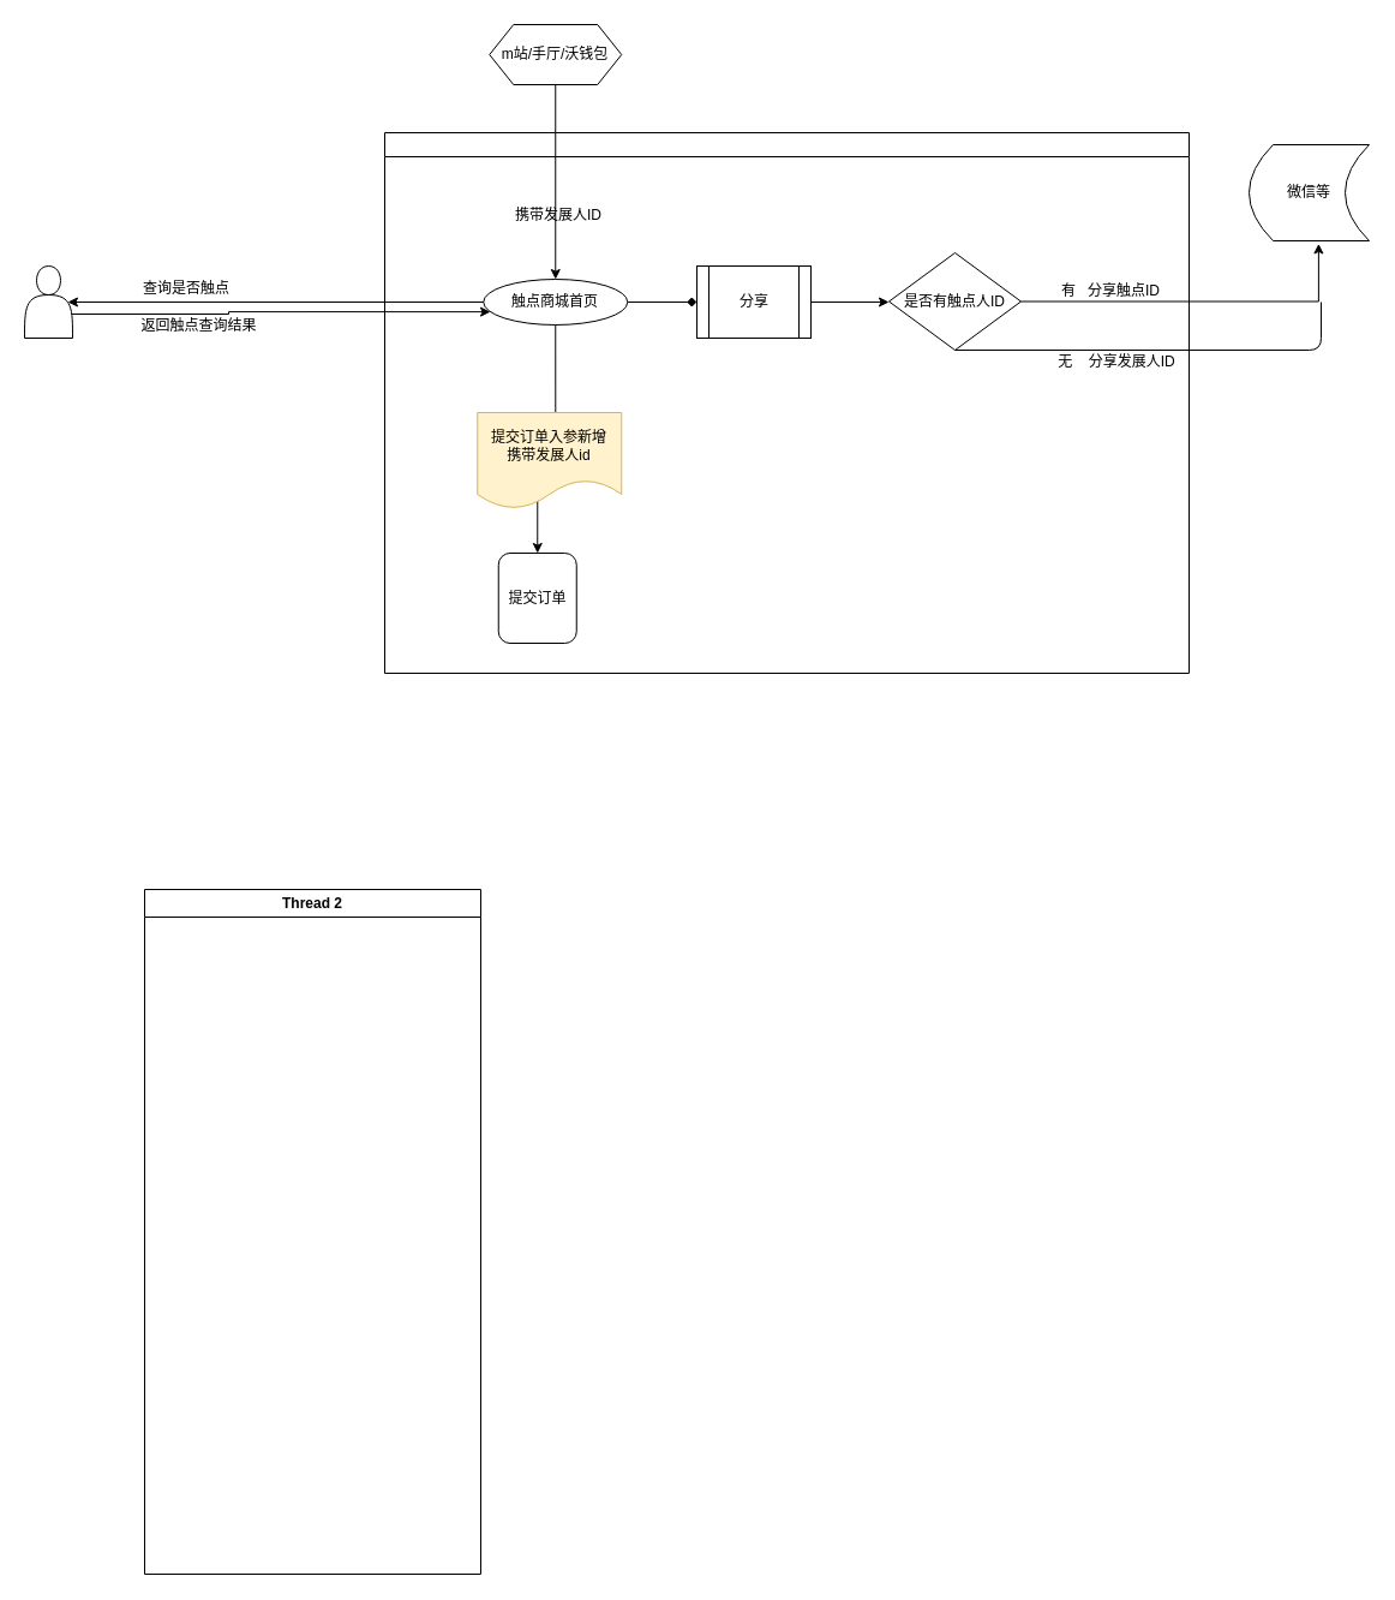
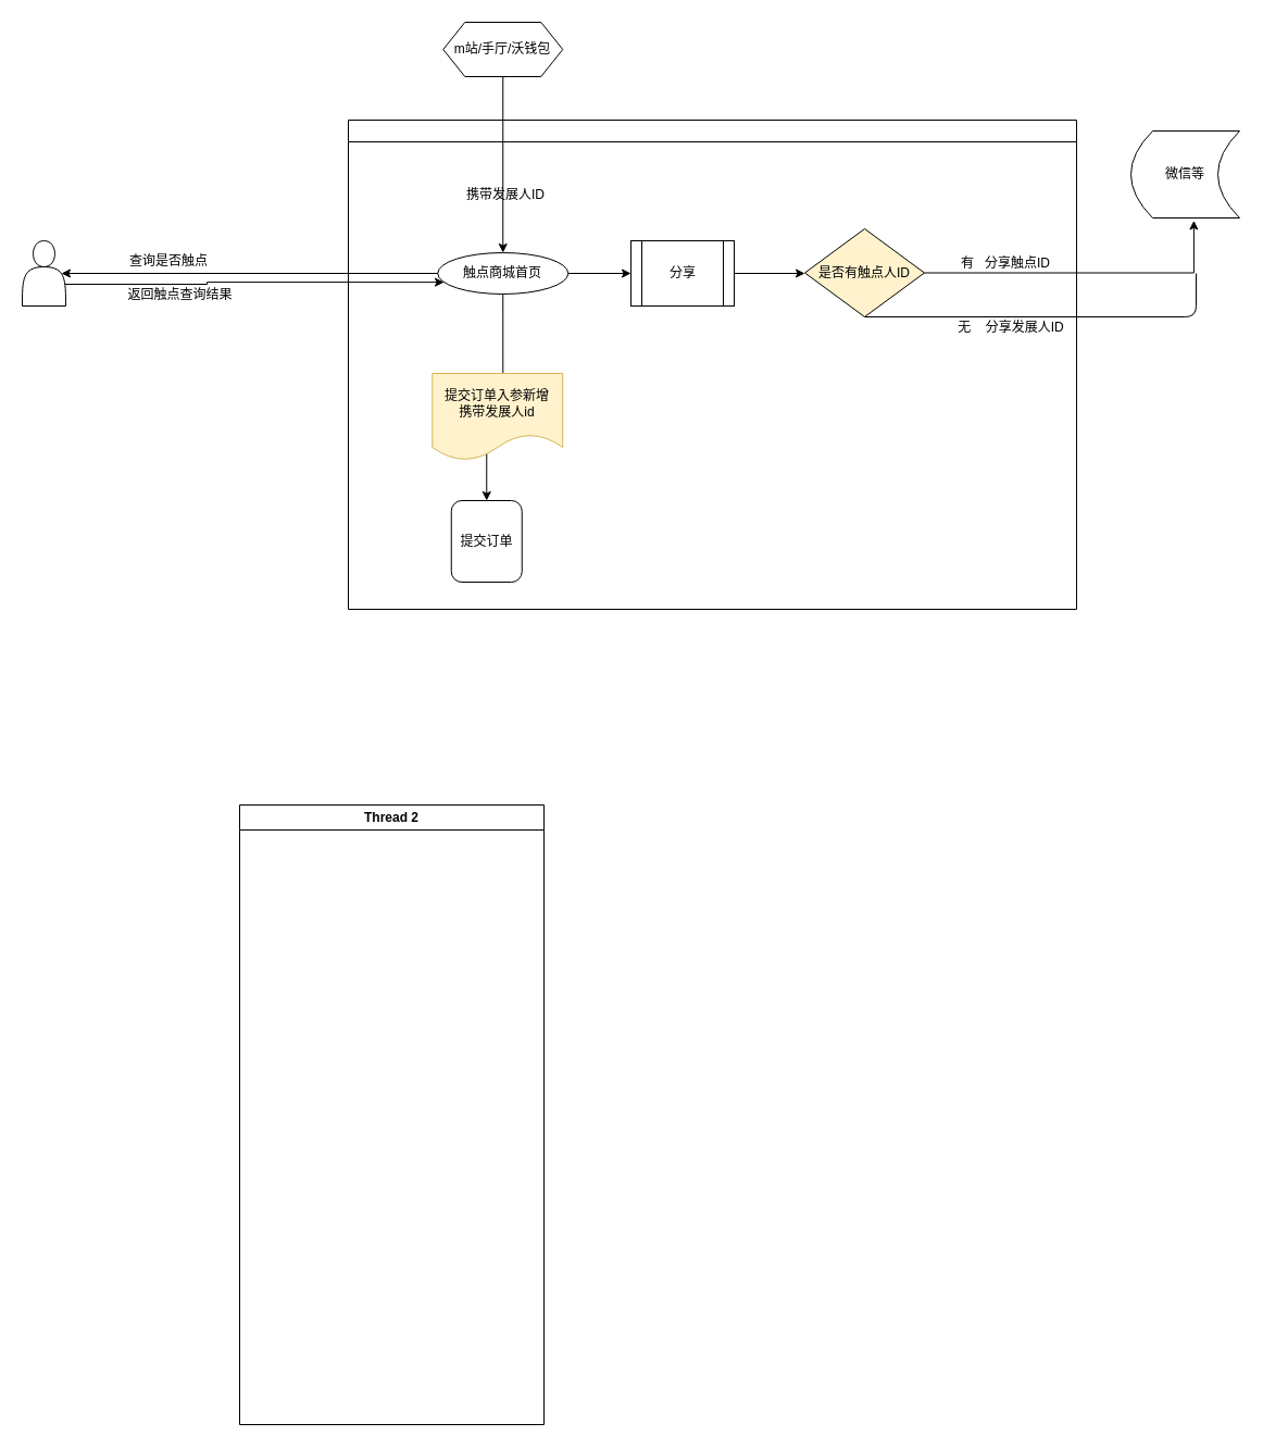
  <mxCell id="0" />
  <mxCell id="1" parent="0" />
  <mxCell id="2" value="" style="swimlane;whiteSpace=wrap;startSize=20;" parent="1" vertex="1"><mxGeometry x="320" y="110" width="670" height="450" as="geometry" /></mxCell>
  <mxCell id="3" value="携带发展人ID" style="text;html=1;strokeColor=none;fillColor=none;align=center;verticalAlign=middle;whiteSpace=wrap;rounded=0;" vertex="1" parent="2"><mxGeometry x="99.75" y="60" width="90" height="18" as="geometry" /></mxCell>
- <mxCell id="4" style="edgeStyle=orthogonalEdgeStyle;rounded=0;orthogonalLoop=1;jettySize=auto;html=1;exitX=1;exitY=0.5;exitDx=0;exitDy=0;entryX=0;entryY=0.5;entryDx=0;entryDy=0;endArrow=diamond;" edge="1" parent="2" source="5" target="9"><mxGeometry relative="1" as="geometry" /></mxCell>
+ <mxCell id="4" style="edgeStyle=orthogonalEdgeStyle;rounded=0;orthogonalLoop=1;jettySize=auto;html=1;exitX=1;exitY=0.5;exitDx=0;exitDy=0;entryX=0;entryY=0.5;entryDx=0;entryDy=0;" edge="1" parent="2" source="5" target="9"><mxGeometry relative="1" as="geometry" /></mxCell>
  <mxCell id="5" value="触点商城首页" style="ellipse;whiteSpace=wrap;html=1;" vertex="1" parent="2"><mxGeometry x="82.25" y="122" width="120" height="38" as="geometry" /></mxCell>
  <mxCell id="6" style="edgeStyle=orthogonalEdgeStyle;rounded=0;orthogonalLoop=1;jettySize=auto;html=1;exitX=0.5;exitY=1;exitDx=0;exitDy=0;" edge="1" parent="2" source="5" target="5"><mxGeometry relative="1" as="geometry" /></mxCell>
  <mxCell id="7" style="edgeStyle=orthogonalEdgeStyle;rounded=0;orthogonalLoop=1;jettySize=auto;html=1;exitX=0.5;exitY=1;exitDx=0;exitDy=0;" edge="1" parent="2"><mxGeometry relative="1" as="geometry"><mxPoint x="140" y="280" as="sourcePoint" /><mxPoint x="140" y="280" as="targetPoint" /></mxGeometry></mxCell>
  <mxCell id="8" value="提交订单" style="rounded=1;whiteSpace=wrap;html=1;" vertex="1" parent="2"><mxGeometry x="94.75" y="350" width="65" height="75" as="geometry" /></mxCell>
  <mxCell id="9" value="分享" style="shape=process;whiteSpace=wrap;html=1;backgroundOutline=1;" vertex="1" parent="2"><mxGeometry x="260" y="111" width="95" height="60" as="geometry" /></mxCell>
  <mxCell id="10" style="edgeStyle=orthogonalEdgeStyle;rounded=0;orthogonalLoop=1;jettySize=auto;html=1;exitX=0.5;exitY=1;exitDx=0;exitDy=0;entryX=0.5;entryY=0;entryDx=0;entryDy=0;" edge="1" parent="2" source="5" target="8"><mxGeometry relative="1" as="geometry"><mxPoint x="142" y="300" as="targetPoint" /></mxGeometry></mxCell>
  <mxCell id="11" value="提交订单入参新增&lt;br&gt;携带发展人id" style="shape=document;whiteSpace=wrap;html=1;boundedLbl=1;fillColor=#fff2cc;strokeColor=#d6b656;" vertex="1" parent="2"><mxGeometry x="77.25" y="233" width="120" height="80" as="geometry" /></mxCell>
- <mxCell id="12" value="是否有触点人ID" style="rhombus;whiteSpace=wrap;html=1;" vertex="1" parent="2"><mxGeometry x="420" y="100" width="110" height="81" as="geometry" /></mxCell>
+ <mxCell id="12" value="是否有触点人ID" style="rhombus;whiteSpace=wrap;html=1;fillColor=#fff2cc;" vertex="1" parent="2"><mxGeometry x="420" y="100" width="110" height="81" as="geometry" /></mxCell>
  <mxCell id="13" value="无&amp;nbsp; &amp;nbsp; 分享发展人ID" style="text;html=1;strokeColor=none;fillColor=none;align=center;verticalAlign=middle;whiteSpace=wrap;rounded=0;" vertex="1" parent="2"><mxGeometry x="550" y="181" width="120" height="20" as="geometry" /></mxCell>
- <mxCell id="14" value="Thread 2" style="swimlane;whiteSpace=wrap" parent="1" vertex="1"><mxGeometry x="120" y="740" width="280" height="570" as="geometry" /></mxCell>
+ <mxCell id="14" value="Thread 2" style="swimlane;whiteSpace=wrap" parent="1" vertex="1"><mxGeometry x="220" y="740" width="280" height="570" as="geometry" /></mxCell>
  <mxCell id="15" value="查询是否触点" style="text;html=1;strokeColor=none;fillColor=none;align=center;verticalAlign=middle;whiteSpace=wrap;rounded=0;" vertex="1" parent="1"><mxGeometry x="110" y="230" width="90" height="20" as="geometry" /></mxCell>
  <mxCell id="16" style="edgeStyle=orthogonalEdgeStyle;rounded=0;orthogonalLoop=1;jettySize=auto;html=1;exitX=0;exitY=0.5;exitDx=0;exitDy=0;entryX=0.9;entryY=0.5;entryDx=0;entryDy=0;entryPerimeter=0;" edge="1" parent="1" source="5" target="18"><mxGeometry relative="1" as="geometry"><mxPoint x="110" y="251" as="targetPoint" /></mxGeometry></mxCell>
  <mxCell id="17" style="edgeStyle=orthogonalEdgeStyle;rounded=0;orthogonalLoop=1;jettySize=auto;html=1;exitX=0.5;exitY=1;exitDx=0;exitDy=0;entryX=0;entryY=0.75;entryDx=0;entryDy=0;" edge="1" parent="1" source="18" target="5"><mxGeometry relative="1" as="geometry"><mxPoint x="290" y="340" as="targetPoint" /><Array as="points"><mxPoint x="40" y="261" /><mxPoint x="190" y="261" /></Array></mxGeometry></mxCell>
  <mxCell id="18" value="" style="shape=actor;whiteSpace=wrap;html=1;" vertex="1" parent="1"><mxGeometry x="20" y="221" width="40" height="60" as="geometry" /></mxCell>
  <mxCell id="19" value="返回触点查询结果" style="text;html=1;align=center;verticalAlign=middle;resizable=0;points=[];autosize=1;" vertex="1" parent="1"><mxGeometry x="110" y="261" width="110" height="20" as="geometry" /></mxCell>
  <mxCell id="20" style="edgeStyle=orthogonalEdgeStyle;rounded=0;orthogonalLoop=1;jettySize=auto;html=1;exitX=1;exitY=0.5;exitDx=0;exitDy=0;" edge="1" parent="1" source="9"><mxGeometry relative="1" as="geometry"><mxPoint x="740" y="251" as="targetPoint" /></mxGeometry></mxCell>
  <mxCell id="21" value="微信等" style="shape=dataStorage;whiteSpace=wrap;html=1;fixedSize=1;" vertex="1" parent="1"><mxGeometry x="1040" y="120" width="100" height="80" as="geometry" /></mxCell>
  <mxCell id="22" style="edgeStyle=orthogonalEdgeStyle;rounded=0;orthogonalLoop=1;jettySize=auto;html=1;exitX=1;exitY=0.5;exitDx=0;exitDy=0;entryX=0.579;entryY=1.03;entryDx=0;entryDy=0;entryPerimeter=0;" edge="1" parent="1" source="12" target="21"><mxGeometry relative="1" as="geometry"><mxPoint x="990" y="200" as="targetPoint" /></mxGeometry></mxCell>
  <mxCell id="23" value="" style="endArrow=none;html=1;exitX=0.5;exitY=1;exitDx=0;exitDy=0;" edge="1" parent="1" source="12"><mxGeometry width="50" height="50" relative="1" as="geometry"><mxPoint x="620" y="320" as="sourcePoint" /><mxPoint x="1100" y="251" as="targetPoint" /><Array as="points"><mxPoint x="1100" y="291" /></Array></mxGeometry></mxCell>
  <mxCell id="24" value="" style="endArrow=none;html=1;" edge="1" parent="1"><mxGeometry width="50" height="50" relative="1" as="geometry"><mxPoint x="990" y="250" as="sourcePoint" /><mxPoint x="990" y="291" as="targetPoint" /><Array as="points" /></mxGeometry></mxCell>
  <mxCell id="25" value="有&amp;nbsp; &amp;nbsp;分享触点ID" style="text;html=1;strokeColor=none;fillColor=none;align=center;verticalAlign=middle;whiteSpace=wrap;rounded=0;" vertex="1" parent="1"><mxGeometry x="880" y="232" width="90" height="20" as="geometry" /></mxCell>
  <mxCell id="26" style="edgeStyle=orthogonalEdgeStyle;rounded=0;orthogonalLoop=1;jettySize=auto;html=1;exitX=0.5;exitY=1;exitDx=0;exitDy=0;entryX=0.5;entryY=0;entryDx=0;entryDy=0;" edge="1" parent="1" source="27" target="5"><mxGeometry relative="1" as="geometry" /></mxCell>
  <mxCell id="27" value="&lt;span&gt;m站/手厅/沃钱包&lt;/span&gt;" style="shape=hexagon;perimeter=hexagonPerimeter2;whiteSpace=wrap;html=1;fixedSize=1;" vertex="1" parent="1"><mxGeometry x="407.25" y="20" width="110" height="50" as="geometry" /></mxCell>
